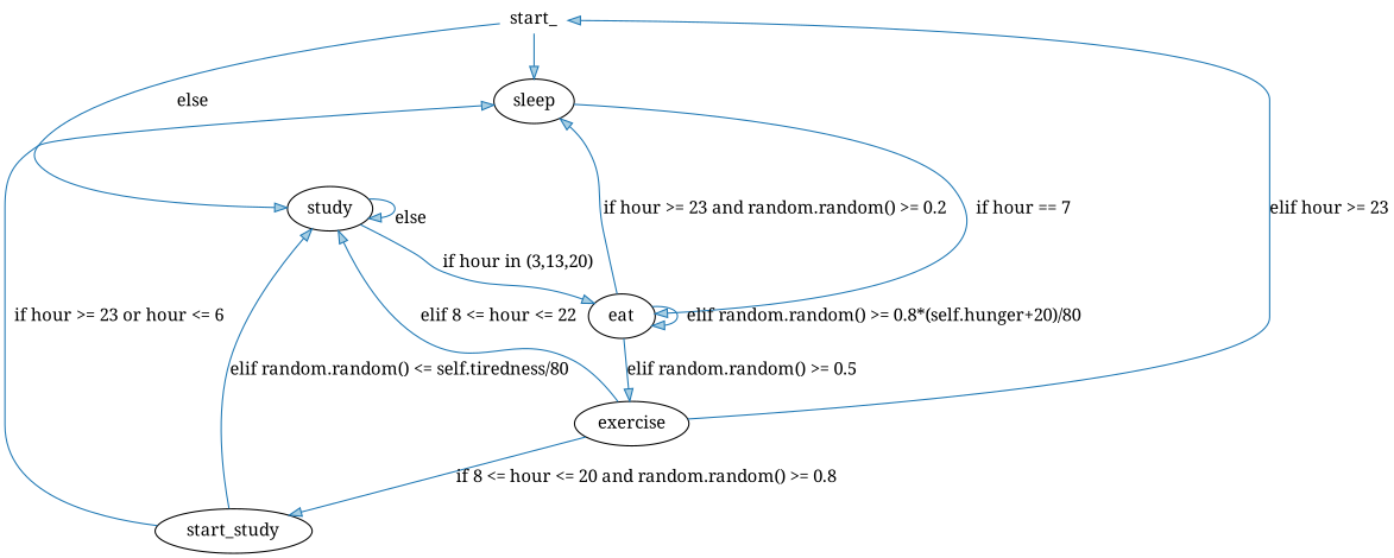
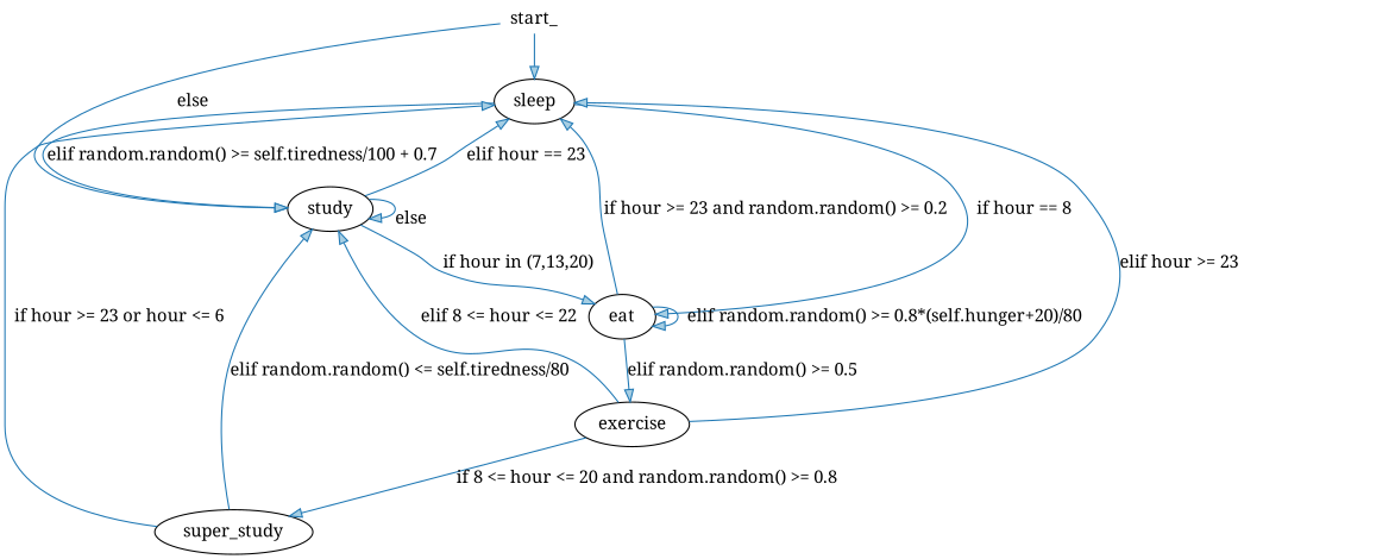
  digraph {
    fontname="Noto Serif"
    node [fontname="Noto Serif"]
    edge [color="#1f78b4" fillcolor="#a6cee3" fontname="Noto Serif"]
    start_ [height=.0 shape=none width=.0]
    sleep
    study
    eat
    exercise
-   super_study [label=start_study]
+   super_study
    start_ -> sleep
    start_ -> study [label=else]
-   sleep -> eat [label="  if hour == 7"]
+   sleep -> study [label="elif random.random() >= self.tiredness/100 + 0.7"]
+   sleep -> eat [label="  if hour == 8"]
+   study -> sleep [label="elif hour == 23"]
    study -> study [label="\nelse"]
-   study -> eat [label="if hour in (3,13,20)"]
+   study -> eat [label="if hour in (7,13,20)"]
    eat -> sleep [label="if hour >= 23 and random.random() >= 0.2"]
    eat -> eat [label="  elif random.random() >= 0.8*(self.hunger+20)/80"]
    eat -> exercise [label="elif random.random() >= 0.5"]
-   exercise -> start_ [label="elif hour >= 23"]
+   exercise -> sleep [label="elif hour >= 23"]
    exercise -> study [label="elif 8 <= hour <= 22"]
    exercise -> super_study [label="if 8 <= hour <= 20 and random.random() >= 0.8"]
    super_study -> sleep [label="  if hour >= 23 or hour <= 6"]
    super_study -> study [label="elif random.random() <= self.tiredness/80"]
  }
